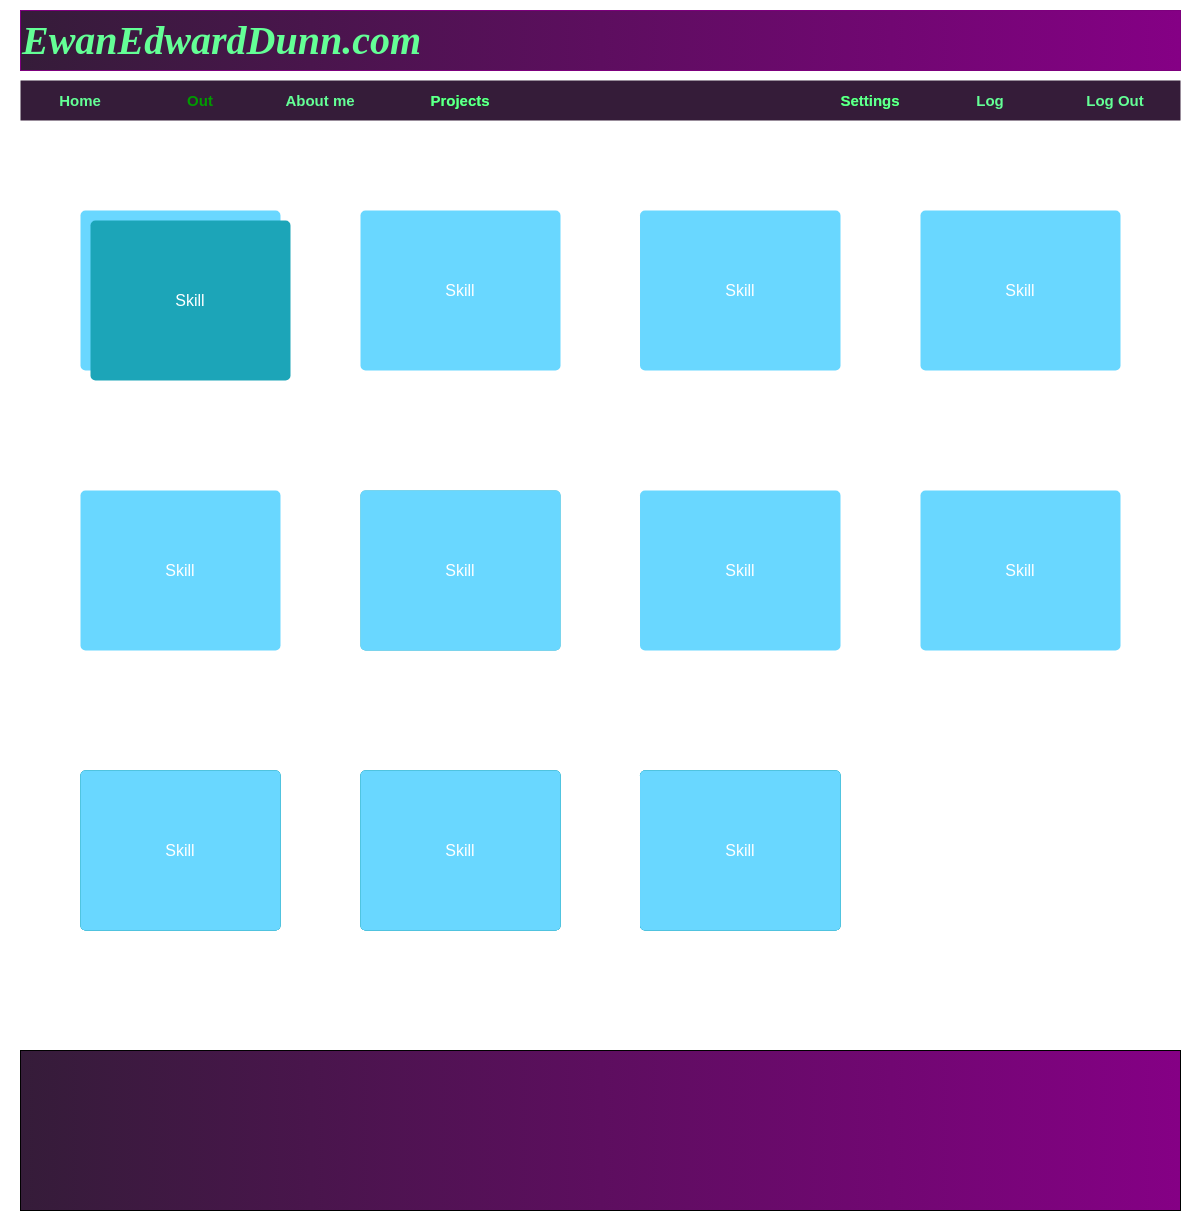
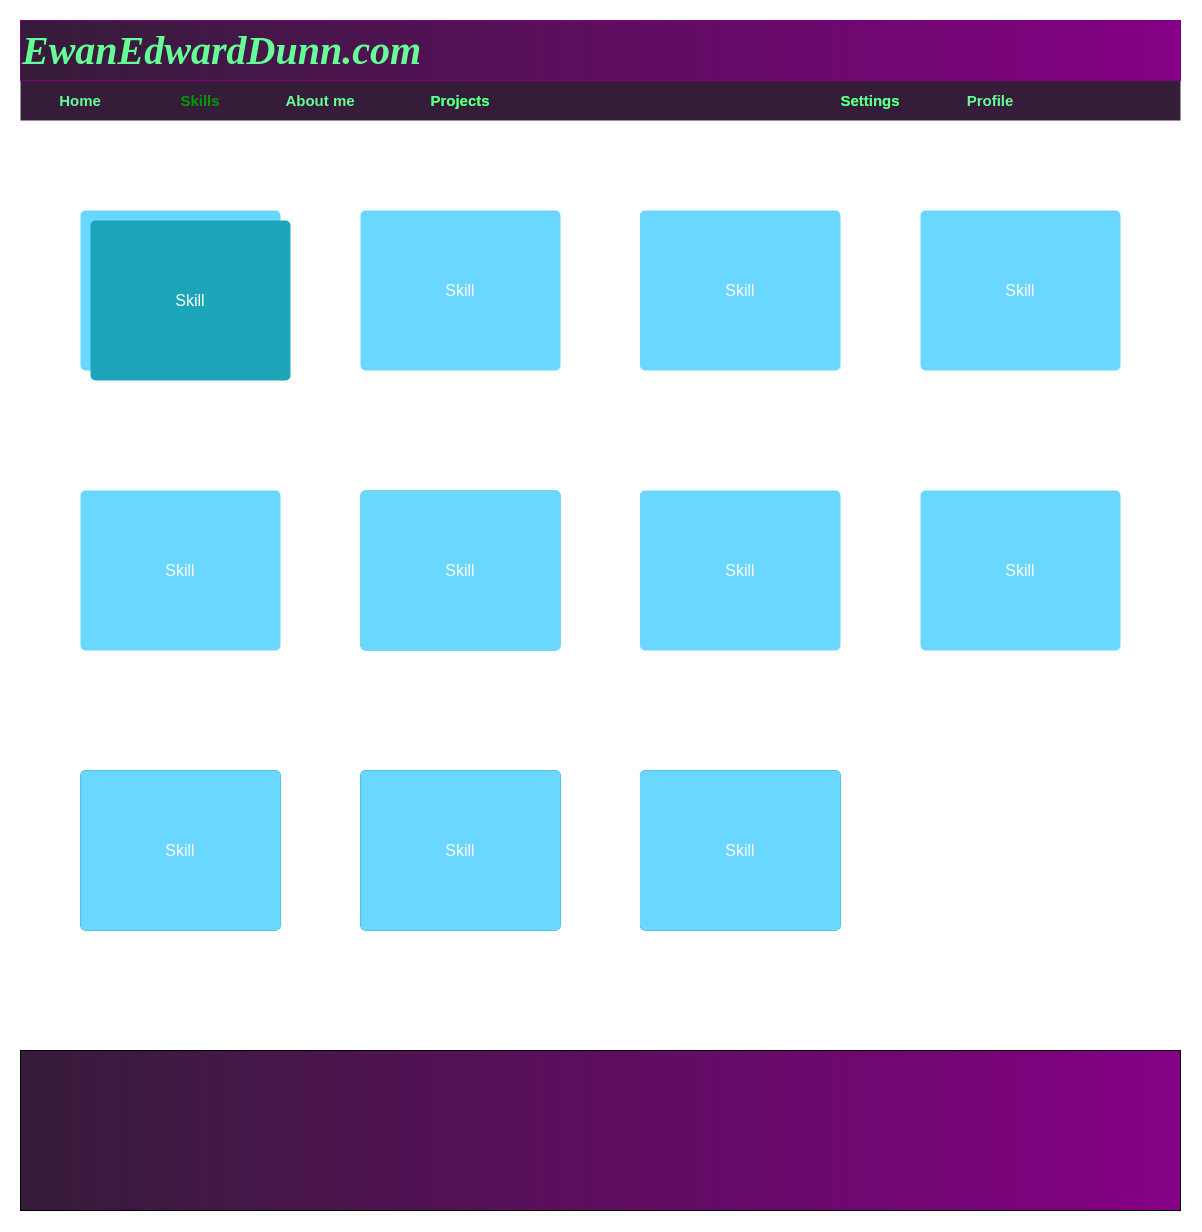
  <mxCell id="0" style=";html=1;" />
  <mxCell id="1" style=";html=1;" parent="0" />
  <mxCell id="2" value="" style="html=1;shadow=0;dashed=0;shape=mxgraph.bootstrap.rect;fillColor=#351C39;strokeColor=none;whiteSpace=wrap;rounded=0;fontSize=12;fontColor=#000000;align=center;container=0;" parent="1" vertex="1"><mxGeometry x="20" y="80" width="1160" height="40" as="geometry" /></mxCell>
- <mxCell id="3" value="&lt;h1&gt;&lt;b&gt;&lt;i&gt;&lt;font face=&quot;Comic Sans MS&quot;&gt;&lt;font&gt;&lt;span style=&quot;font-size: 40px&quot;&gt;EwanEdwardDunn&lt;/span&gt;&lt;/font&gt;&lt;font style=&quot;font-size: 40px&quot;&gt;.com&lt;/font&gt;&lt;/font&gt;&lt;/i&gt;&lt;/b&gt;&lt;/h1&gt;" style="rounded=0;whiteSpace=wrap;html=1;align=left;fillColor=#351C39;strokeColor=#7D007D;gradientColor=#850085;gradientDirection=east;glass=0;shadow=0;fontColor=#64FF96;" parent="1" vertex="1"><mxGeometry x="20" y="10" width="1160" height="60" as="geometry" /></mxCell>
+ <mxCell id="3" value="&lt;h1&gt;&lt;b&gt;&lt;i&gt;&lt;font face=&quot;Comic Sans MS&quot;&gt;&lt;font&gt;&lt;span style=&quot;font-size: 40px&quot;&gt;EwanEdwardDunn&lt;/span&gt;&lt;/font&gt;&lt;font style=&quot;font-size: 40px&quot;&gt;.com&lt;/font&gt;&lt;/font&gt;&lt;/i&gt;&lt;/b&gt;&lt;/h1&gt;" style="rounded=0;whiteSpace=wrap;html=1;align=left;fillColor=#351C39;strokeColor=#7D007D;gradientColor=#850085;gradientDirection=east;glass=0;shadow=0;fontColor=#64FF96;" parent="1" vertex="1"><mxGeometry x="20" y="20" width="1160" height="60" as="geometry" /></mxCell>
  <mxCell id="4" value="" style="rounded=0;whiteSpace=wrap;html=1;shadow=0;glass=0;fontFamily=Comic Sans MS;fontSize=40;fillColor=#351C39;gradientColor=#850085;gradientDirection=east;" parent="1" vertex="1"><mxGeometry x="20" y="1050" width="1160" height="160" as="geometry" /></mxCell>
  <mxCell id="5" value="Home" style="html=1;shadow=0;dashed=0;fillColor=none;strokeColor=none;shape=mxgraph.bootstrap.rect;fontColor=#64FF96;fontSize=15;whiteSpace=wrap;fontStyle=1" parent="1" vertex="1"><mxGeometry x="20" y="80" width="120" height="40" as="geometry" /></mxCell>
- <mxCell id="6" value="Out" style="html=1;shadow=0;dashed=0;fillColor=none;strokeColor=none;shape=mxgraph.bootstrap.rect;fontColor=#009C00;whiteSpace=wrap;fillOpacity=100;fontStyle=1;fontSize=15;" parent="1" vertex="1"><mxGeometry x="140" y="80" width="120" height="40" as="geometry" /></mxCell>
+ <mxCell id="6" value="Skills" style="html=1;shadow=0;dashed=0;fillColor=none;strokeColor=none;shape=mxgraph.bootstrap.rect;fontColor=#009C00;whiteSpace=wrap;fillOpacity=100;fontStyle=1;fontSize=15;" parent="1" vertex="1"><mxGeometry x="140" y="80" width="120" height="40" as="geometry" /></mxCell>
  <mxCell id="7" value="About me" style="html=1;shadow=0;dashed=0;fillColor=none;strokeColor=none;shape=mxgraph.bootstrap.rect;fontColor=#64FF96;whiteSpace=wrap;fontStyle=1;fontSize=15;" parent="1" vertex="1"><mxGeometry x="260" y="80" width="120" height="40" as="geometry" /></mxCell>
  <mxCell id="8" value="Settings" style="html=1;shadow=0;dashed=0;fillColor=none;strokeColor=none;shape=mxgraph.bootstrap.rect;fontColor=#00FF00;whiteSpace=wrap;fontStyle=1;fontSize=15;" parent="1" vertex="1"><mxGeometry x="810.01" y="80" width="120" height="40" as="geometry" /></mxCell>
- <mxCell id="9" value="Log" style="html=1;shadow=0;dashed=0;fillColor=none;strokeColor=none;shape=mxgraph.bootstrap.rect;fontColor=#64FF96;whiteSpace=wrap;fontStyle=1;fontSize=15;" parent="1" vertex="1"><mxGeometry x="930" y="80" width="120" height="40" as="geometry" /></mxCell>
+ <mxCell id="9" value="Profile" style="html=1;shadow=0;dashed=0;fillColor=none;strokeColor=none;shape=mxgraph.bootstrap.rect;fontColor=#64FF96;whiteSpace=wrap;fontStyle=1;fontSize=15;" parent="1" vertex="1"><mxGeometry x="930" y="80" width="120" height="40" as="geometry" /></mxCell>
  <mxCell id="10" value="&lt;font style=&quot;font-size: 15px;&quot;&gt;Projects&lt;/font&gt;" style="html=1;shadow=0;dashed=0;shape=mxgraph.bootstrap.rect;fillColor=none;strokeColor=none;fontColor=#00FF00;spacingRight=30;whiteSpace=wrap;align=center;fontStyle=1;fontSize=15;" parent="1" vertex="1"><mxGeometry x="380" y="80" width="190" height="40" as="geometry" /></mxCell>
  <mxCell id="11" value="Settings" style="html=1;shadow=0;dashed=0;fillColor=none;strokeColor=none;shape=mxgraph.bootstrap.rect;fontColor=#64FF96;whiteSpace=wrap;fontStyle=1;fontSize=15;" parent="1" vertex="1"><mxGeometry x="810.01" y="80" width="120" height="40" as="geometry" /></mxCell>
- <mxCell id="12" value="Log Out" style="html=1;shadow=0;dashed=0;fillColor=none;strokeColor=none;shape=mxgraph.bootstrap.rect;fontColor=#64FF96;whiteSpace=wrap;fontStyle=1;fontSize=15;" parent="1" vertex="1"><mxGeometry x="1050" y="80" width="129.99" height="40" as="geometry" /></mxCell>
  <mxCell id="13" value="&lt;font style=&quot;font-size: 15px;&quot;&gt;Projects&lt;/font&gt;" style="html=1;shadow=0;dashed=0;shape=mxgraph.bootstrap.rect;fillColor=none;strokeColor=none;fontColor=#64FF96;spacingRight=30;whiteSpace=wrap;align=center;fontStyle=1;fontSize=15;" parent="1" vertex="1"><mxGeometry x="380" y="80" width="190" height="40" as="geometry" /></mxCell>
  <mxCell id="14" value="Skill" style="html=1;shadow=0;dashed=0;shape=mxgraph.bootstrap.rrect;rSize=5;strokeColor=none;strokeWidth=1;fillColor=#69D7FF;fontColor=#FFFFFF;whiteSpace=wrap;align=center;verticalAlign=middle;spacingLeft=0;fontStyle=0;fontSize=16;spacing=5;" parent="1" vertex="1"><mxGeometry x="920" y="210" width="200" height="160" as="geometry" /></mxCell>
  <mxCell id="15" value="Skill" style="html=1;shadow=0;dashed=0;shape=mxgraph.bootstrap.rrect;rSize=5;strokeColor=none;strokeWidth=1;fillColor=#69D7FF;fontColor=#FFFFFF;whiteSpace=wrap;align=center;verticalAlign=middle;spacingLeft=0;fontStyle=0;fontSize=16;spacing=5;" parent="1" vertex="1"><mxGeometry x="80" y="210" width="199.99" height="160" as="geometry" /></mxCell>
  <mxCell id="16" value="Skill" style="html=1;shadow=0;dashed=0;shape=mxgraph.bootstrap.rrect;rSize=5;strokeColor=none;strokeWidth=1;fillColor=#69D7FF;fontColor=#FFFFFF;whiteSpace=wrap;align=center;verticalAlign=middle;spacingLeft=0;fontStyle=0;fontSize=16;spacing=5;" parent="1" vertex="1"><mxGeometry x="360" y="210" width="200" height="160" as="geometry" /></mxCell>
  <mxCell id="17" value="Skill" style="html=1;shadow=0;dashed=0;shape=mxgraph.bootstrap.rrect;rSize=5;strokeColor=none;strokeWidth=1;fillColor=#69D7FF;fontColor=#FFFFFF;whiteSpace=wrap;align=center;verticalAlign=middle;spacingLeft=0;fontStyle=0;fontSize=16;spacing=5;" parent="1" vertex="1"><mxGeometry x="639.51" y="210" width="200.49" height="160" as="geometry" /></mxCell>
  <mxCell id="18" value="Skill" style="html=1;shadow=0;dashed=0;shape=mxgraph.bootstrap.rrect;rSize=5;strokeColor=none;strokeWidth=1;fillColor=#69D7FF;fontColor=#FFFFFF;whiteSpace=wrap;align=center;verticalAlign=middle;spacingLeft=0;fontStyle=0;fontSize=16;spacing=5;" parent="1" vertex="1"><mxGeometry x="920" y="490" width="200" height="160" as="geometry" /></mxCell>
  <mxCell id="19" value="Skill" style="html=1;shadow=0;dashed=0;shape=mxgraph.bootstrap.rrect;rSize=5;strokeColor=none;strokeWidth=1;fillColor=#69D7FF;fontColor=#FFFFFF;whiteSpace=wrap;align=center;verticalAlign=middle;spacingLeft=0;fontStyle=0;fontSize=16;spacing=5;" parent="1" vertex="1"><mxGeometry x="80" y="490" width="199.99" height="160" as="geometry" /></mxCell>
  <mxCell id="20" value="Skill" style="html=1;shadow=0;dashed=0;shape=mxgraph.bootstrap.rrect;rSize=5;strokeColor=none;strokeWidth=1;fillColor=#1CA5B8;fontColor=#FFFFFF;whiteSpace=wrap;align=center;verticalAlign=middle;spacingLeft=0;fontStyle=0;fontSize=16;spacing=5;" parent="1" vertex="1"><mxGeometry x="360" y="490" width="200" height="160" as="geometry" /></mxCell>
  <mxCell id="21" value="Skill" style="html=1;shadow=0;dashed=0;shape=mxgraph.bootstrap.rrect;rSize=5;strokeColor=none;strokeWidth=1;fillColor=#69D7FF;fontColor=#FFFFFF;whiteSpace=wrap;align=center;verticalAlign=middle;spacingLeft=0;fontStyle=0;fontSize=16;spacing=5;" parent="1" vertex="1"><mxGeometry x="639.51" y="490" width="200.49" height="160" as="geometry" /></mxCell>
  <mxCell id="22" value="Skill" style="html=1;shadow=0;dashed=0;shape=mxgraph.bootstrap.rrect;rSize=5;strokeColor=none;strokeWidth=1;fillColor=#1CA5B8;fontColor=#FFFFFF;whiteSpace=wrap;align=center;verticalAlign=middle;spacingLeft=0;fontStyle=0;fontSize=16;spacing=5;" parent="1" vertex="1"><mxGeometry x="90" y="220" width="200" height="160" as="geometry" /></mxCell>
  <mxCell id="23" value="Skill" style="html=1;shadow=0;dashed=0;shape=mxgraph.bootstrap.rrect;rSize=5;strokeColor=none;strokeWidth=1;fillColor=#1CA5B8;fontColor=#FFFFFF;whiteSpace=wrap;align=center;verticalAlign=middle;spacingLeft=0;fontStyle=0;fontSize=16;spacing=5;" parent="1" vertex="1"><mxGeometry x="80" y="770" width="199.99" height="160" as="geometry" /></mxCell>
  <mxCell id="24" value="Skill" style="html=1;shadow=0;dashed=0;shape=mxgraph.bootstrap.rrect;rSize=5;strokeColor=none;strokeWidth=1;fillColor=#1CA5B8;fontColor=#FFFFFF;whiteSpace=wrap;align=center;verticalAlign=middle;spacingLeft=0;fontStyle=0;fontSize=16;spacing=5;" parent="1" vertex="1"><mxGeometry x="360" y="770" width="200" height="160" as="geometry" /></mxCell>
  <mxCell id="25" value="Skill" style="html=1;shadow=0;dashed=0;shape=mxgraph.bootstrap.rrect;rSize=5;strokeColor=none;strokeWidth=1;fillColor=#1CA5B8;fontColor=#FFFFFF;whiteSpace=wrap;align=center;verticalAlign=middle;spacingLeft=0;fontStyle=0;fontSize=16;spacing=5;" parent="1" vertex="1"><mxGeometry x="639.51" y="770" width="200.49" height="160" as="geometry" /></mxCell>
  <mxCell id="26" value="Skill" style="html=1;shadow=0;dashed=0;shape=mxgraph.bootstrap.rrect;rSize=5;strokeColor=none;strokeWidth=1;fillColor=#1CA5B8;fontColor=#FFFFFF;whiteSpace=wrap;align=center;verticalAlign=middle;spacingLeft=0;fontStyle=0;fontSize=16;spacing=5;" vertex="1" parent="1"><mxGeometry x="639.51" y="770" width="200.49" height="160" as="geometry" /></mxCell>
  <mxCell id="27" value="Skill" style="html=1;shadow=0;dashed=0;shape=mxgraph.bootstrap.rrect;rSize=5;strokeColor=none;strokeWidth=1;fillColor=#1CA5B8;fontColor=#FFFFFF;whiteSpace=wrap;align=center;verticalAlign=middle;spacingLeft=0;fontStyle=0;fontSize=16;spacing=5;" vertex="1" parent="1"><mxGeometry x="360" y="770" width="200" height="160" as="geometry" /></mxCell>
  <mxCell id="28" value="Skill" style="html=1;shadow=0;dashed=0;shape=mxgraph.bootstrap.rrect;rSize=5;strokeColor=none;strokeWidth=1;fillColor=#1CA5B8;fontColor=#FFFFFF;whiteSpace=wrap;align=center;verticalAlign=middle;spacingLeft=0;fontStyle=0;fontSize=16;spacing=5;" vertex="1" parent="1"><mxGeometry x="80" y="770" width="199.99" height="160" as="geometry" /></mxCell>
  <mxCell id="29" value="Skill" style="html=1;shadow=0;dashed=0;shape=mxgraph.bootstrap.rrect;rSize=5;strokeColor=none;strokeWidth=1;fillColor=#1CA5B8;fontColor=#FFFFFF;whiteSpace=wrap;align=center;verticalAlign=middle;spacingLeft=0;fontStyle=0;fontSize=16;spacing=5;" vertex="1" parent="1"><mxGeometry x="639.51" y="770" width="200.49" height="160" as="geometry" /></mxCell>
  <mxCell id="30" value="Skill" style="html=1;shadow=0;dashed=0;shape=mxgraph.bootstrap.rrect;rSize=5;strokeColor=none;strokeWidth=1;fillColor=#1CA5B8;fontColor=#FFFFFF;whiteSpace=wrap;align=center;verticalAlign=middle;spacingLeft=0;fontStyle=0;fontSize=16;spacing=5;" vertex="1" parent="1"><mxGeometry x="360" y="770" width="200" height="160" as="geometry" /></mxCell>
  <mxCell id="31" value="Skill" style="html=1;shadow=0;dashed=0;shape=mxgraph.bootstrap.rrect;rSize=5;strokeColor=none;strokeWidth=1;fillColor=#1CA5B8;fontColor=#FFFFFF;whiteSpace=wrap;align=center;verticalAlign=middle;spacingLeft=0;fontStyle=0;fontSize=16;spacing=5;" vertex="1" parent="1"><mxGeometry x="80" y="770" width="199.99" height="160" as="geometry" /></mxCell>
  <mxCell id="32" value="Skill" style="html=1;shadow=0;dashed=0;shape=mxgraph.bootstrap.rrect;rSize=5;strokeColor=none;strokeWidth=1;fillColor=#69D7FF;fontColor=#FFFFFF;whiteSpace=wrap;align=center;verticalAlign=middle;spacingLeft=0;fontStyle=0;fontSize=16;spacing=5;" vertex="1" parent="1"><mxGeometry x="639.51" y="770" width="200.49" height="160" as="geometry" /></mxCell>
  <mxCell id="33" value="Skill" style="html=1;shadow=0;dashed=0;shape=mxgraph.bootstrap.rrect;rSize=5;strokeColor=none;strokeWidth=1;fillColor=#69D7FF;fontColor=#FFFFFF;whiteSpace=wrap;align=center;verticalAlign=middle;spacingLeft=0;fontStyle=0;fontSize=16;spacing=5;" vertex="1" parent="1"><mxGeometry x="360" y="770" width="200" height="160" as="geometry" /></mxCell>
  <mxCell id="34" value="Skill" style="html=1;shadow=0;dashed=0;shape=mxgraph.bootstrap.rrect;rSize=5;strokeColor=none;strokeWidth=1;fillColor=#69D7FF;fontColor=#FFFFFF;whiteSpace=wrap;align=center;verticalAlign=middle;spacingLeft=0;fontStyle=0;fontSize=16;spacing=5;" vertex="1" parent="1"><mxGeometry x="80" y="770" width="199.99" height="160" as="geometry" /></mxCell>
  <mxCell id="35" value="Skill" style="html=1;shadow=0;dashed=0;shape=mxgraph.bootstrap.rrect;rSize=5;strokeColor=none;strokeWidth=1;fillColor=#69D7FF;fontColor=#FFFFFF;whiteSpace=wrap;align=center;verticalAlign=middle;spacingLeft=0;fontStyle=0;fontSize=16;spacing=5;" vertex="1" parent="1"><mxGeometry x="360" y="490" width="200" height="160" as="geometry" /></mxCell>
